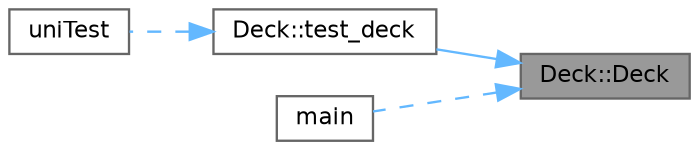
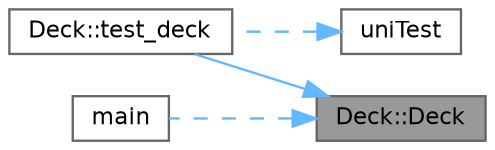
  digraph {
    fontname="DejaVu Sans"
    rankdir=RL
    node [color=grey40 fillcolor=white fontname="DejaVu Sans" fontsize=10 shape=box style=filled]
    edge [color=steelblue1 dir=back fontname="DejaVu Sans" fontsize=10 labelfontname=Helvetica labelfontsize=10 style=dashed]
    n1 [color=gray40 fillcolor=grey60 fontcolor=black height=0.2 label="Deck::Deck" width=0.4]
    n2 [height=0.2 label="Deck::test_deck" width=0.4]
    n3 [height=0.2 label=main width=0.4]
    n4 [height=0.2 label=uniTest width=0.4]
    n1 -> n2 [style=solid]
    n1 -> n3
-   n2 -> n4
+   n4 -> n2
  }
